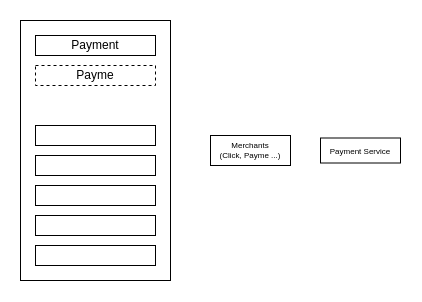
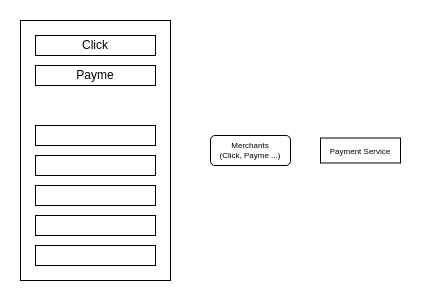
  <mxCell id="0" />
  <mxCell id="1" parent="0" />
  <mxCell id="2" value="&lt;font style=&quot;font-size: 8px;&quot;&gt;Payment Service&lt;/font&gt;" style="whiteSpace=wrap;html=1;rounded=0;" vertex="1" parent="1"><mxGeometry x="320" y="137.5" width="80" height="25" as="geometry" /></mxCell>
- <mxCell id="3" value="&lt;p style=&quot;line-height: 120%; font-size: 8px;&quot;&gt;Merchants&lt;br&gt;(Click, Payme ...)&lt;/p&gt;" style="whiteSpace=wrap;html=1;rounded=0;" vertex="1" parent="1"><mxGeometry x="210" y="135" width="80" height="30" as="geometry" /></mxCell>
+ <mxCell id="3" value="&lt;p style=&quot;line-height: 120%; font-size: 8px;&quot;&gt;Merchants&lt;br&gt;(Click, Payme ...)&lt;/p&gt;" style="rounded=1;whiteSpace=wrap;html=1;" vertex="1" parent="1"><mxGeometry x="210" y="135" width="80" height="30" as="geometry" /></mxCell>
  <mxCell id="4" value="" style="rounded=0;whiteSpace=wrap;html=1;" vertex="1" parent="1"><mxGeometry x="20" y="20" width="150" height="260" as="geometry" /></mxCell>
- <mxCell id="5" value="Payment" style="rounded=0;whiteSpace=wrap;html=1;" vertex="1" parent="1"><mxGeometry x="35" y="35" width="120" height="20" as="geometry" /></mxCell>
- <mxCell id="6" value="Payme" style="rounded=0;whiteSpace=wrap;html=1;dashed=1;" vertex="1" parent="1"><mxGeometry x="35" y="65" width="120" height="20" as="geometry" /></mxCell>
+ <mxCell id="5" value="Click" style="rounded=0;whiteSpace=wrap;html=1;" vertex="1" parent="1"><mxGeometry x="35" y="35" width="120" height="20" as="geometry" /></mxCell>
+ <mxCell id="6" value="Payme" style="rounded=0;whiteSpace=wrap;html=1;" vertex="1" parent="1"><mxGeometry x="35" y="65" width="120" height="20" as="geometry" /></mxCell>
  <mxCell id="7" value="" style="rounded=0;whiteSpace=wrap;html=1;" vertex="1" parent="1"><mxGeometry x="35" y="125" width="120" height="20" as="geometry" /></mxCell>
  <mxCell id="8" value="" style="rounded=0;whiteSpace=wrap;html=1;" vertex="1" parent="1"><mxGeometry x="35" y="155" width="120" height="20" as="geometry" /></mxCell>
  <mxCell id="9" value="" style="rounded=0;whiteSpace=wrap;html=1;" vertex="1" parent="1"><mxGeometry x="35" y="185" width="120" height="20" as="geometry" /></mxCell>
  <mxCell id="10" value="" style="rounded=0;whiteSpace=wrap;html=1;" vertex="1" parent="1"><mxGeometry x="35" y="215" width="120" height="20" as="geometry" /></mxCell>
  <mxCell id="11" value="" style="rounded=0;whiteSpace=wrap;html=1;" vertex="1" parent="1"><mxGeometry x="35" y="245" width="120" height="20" as="geometry" /></mxCell>
